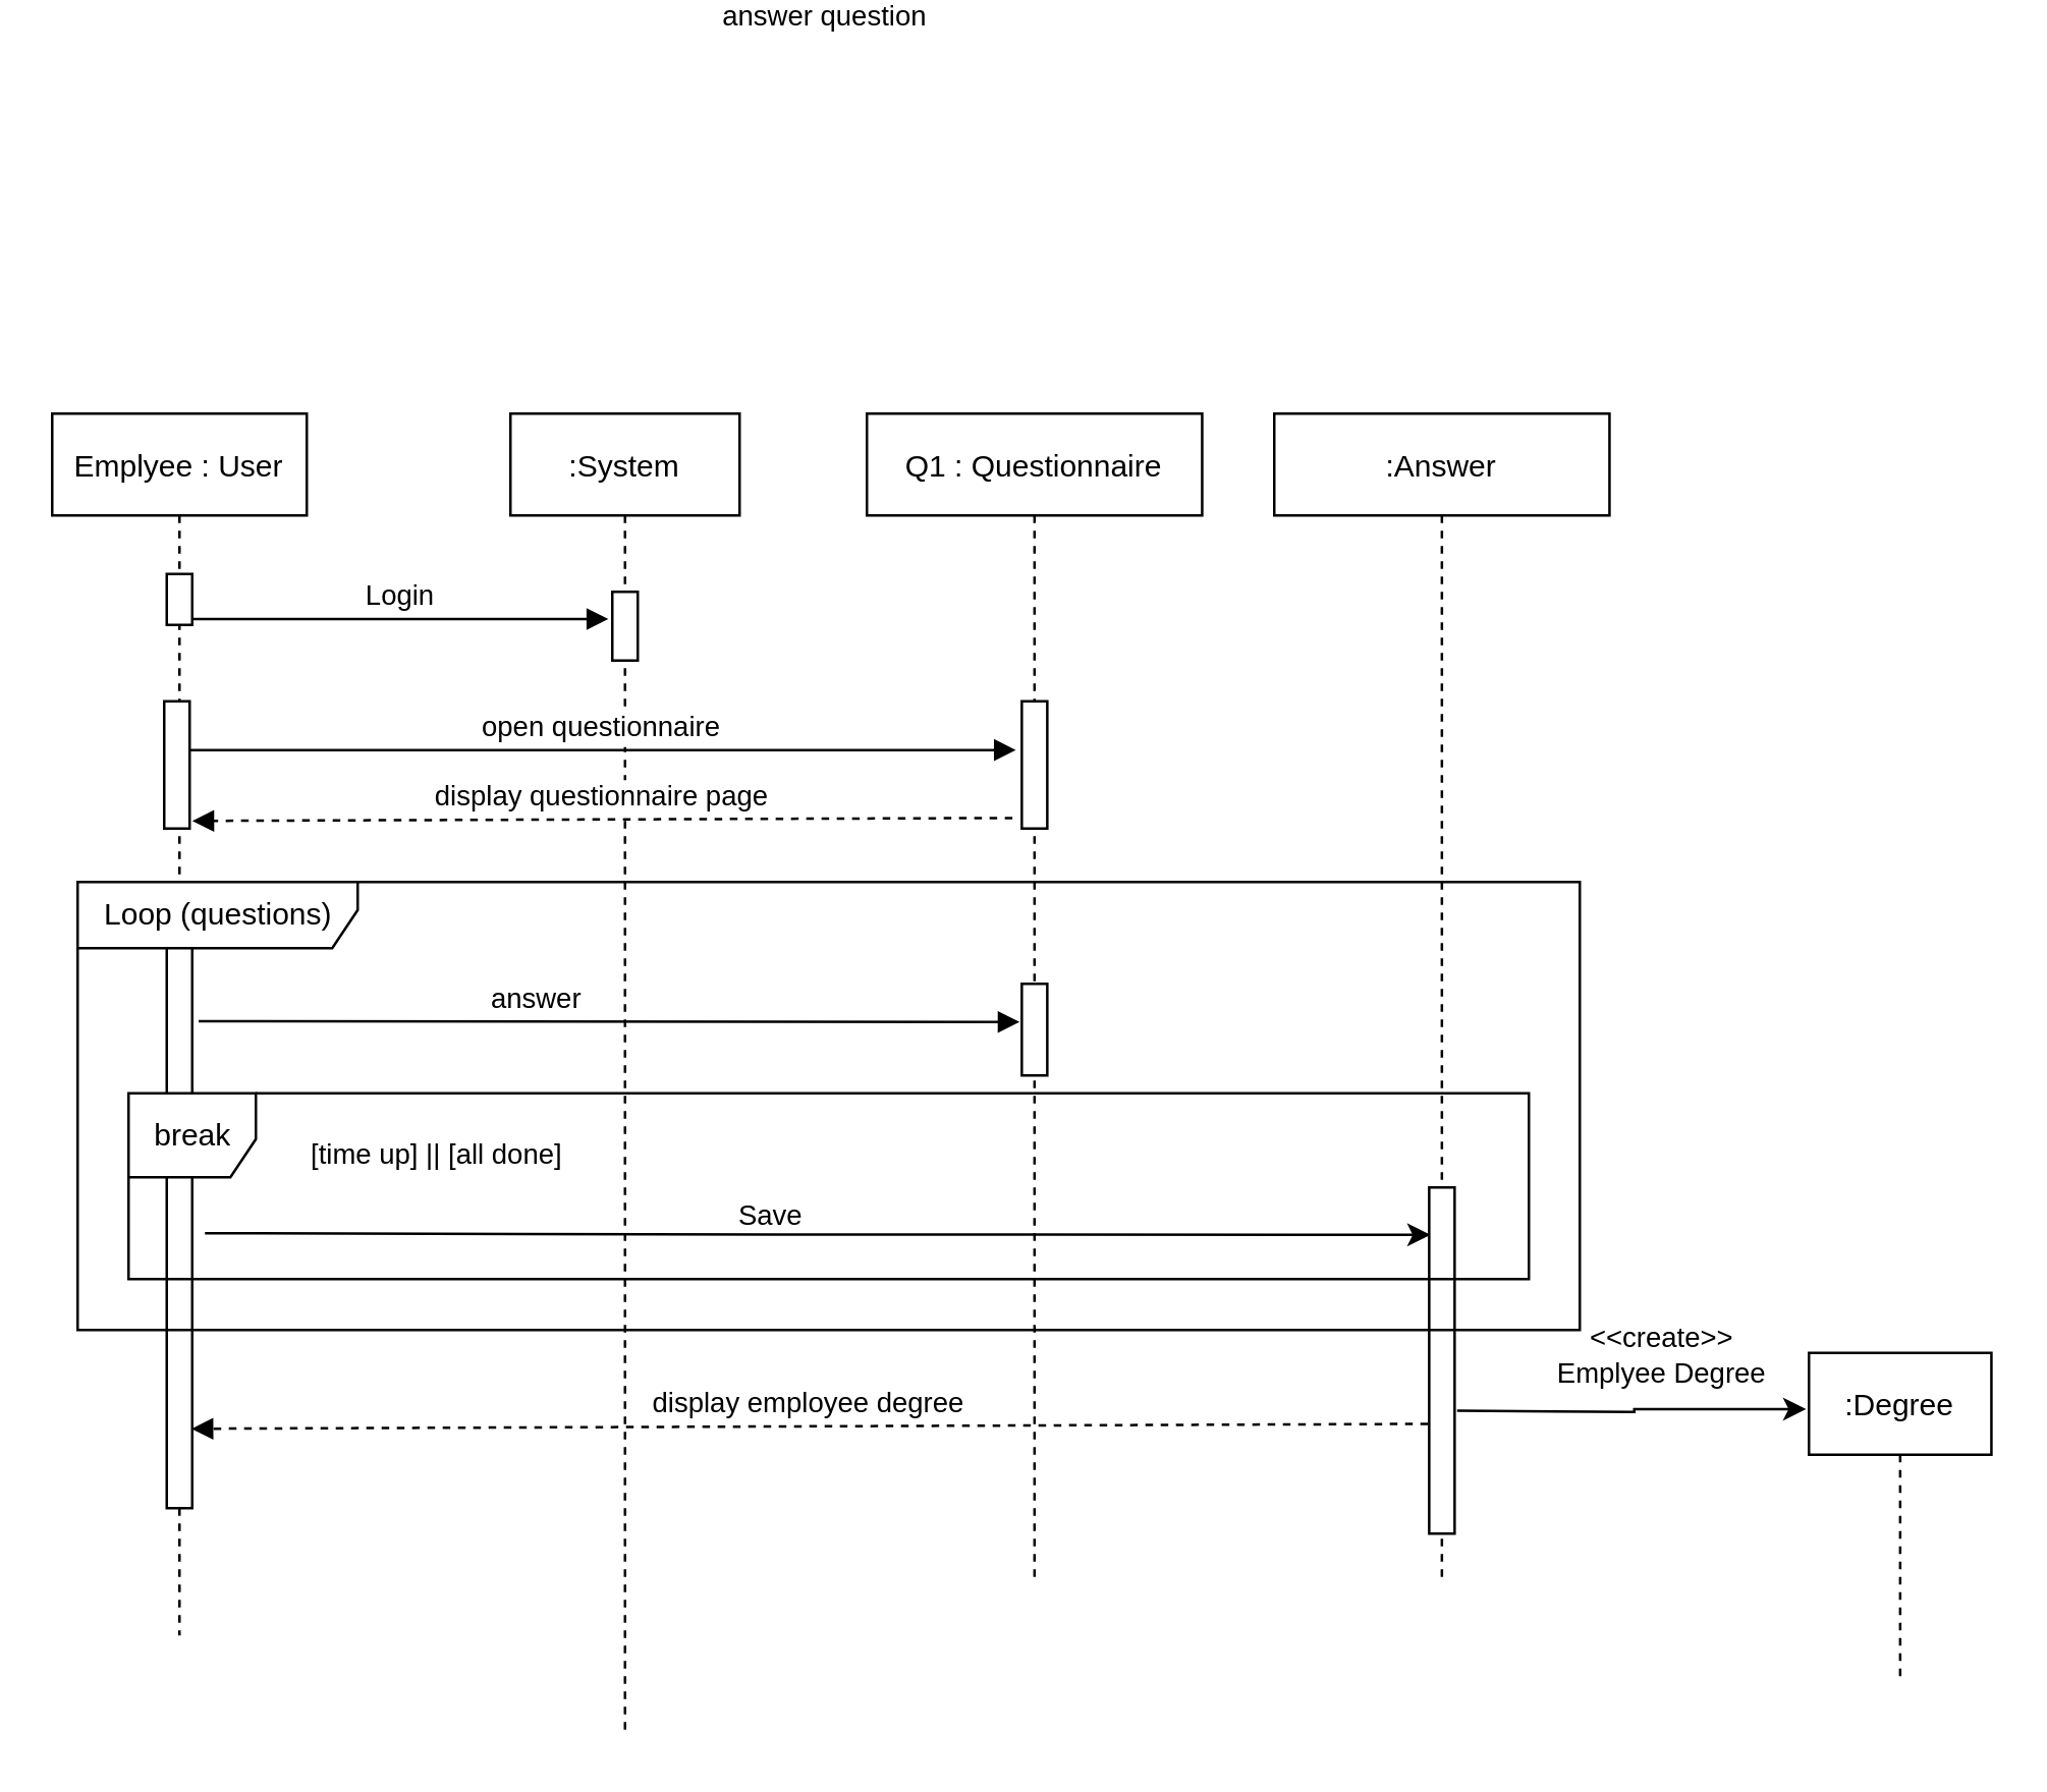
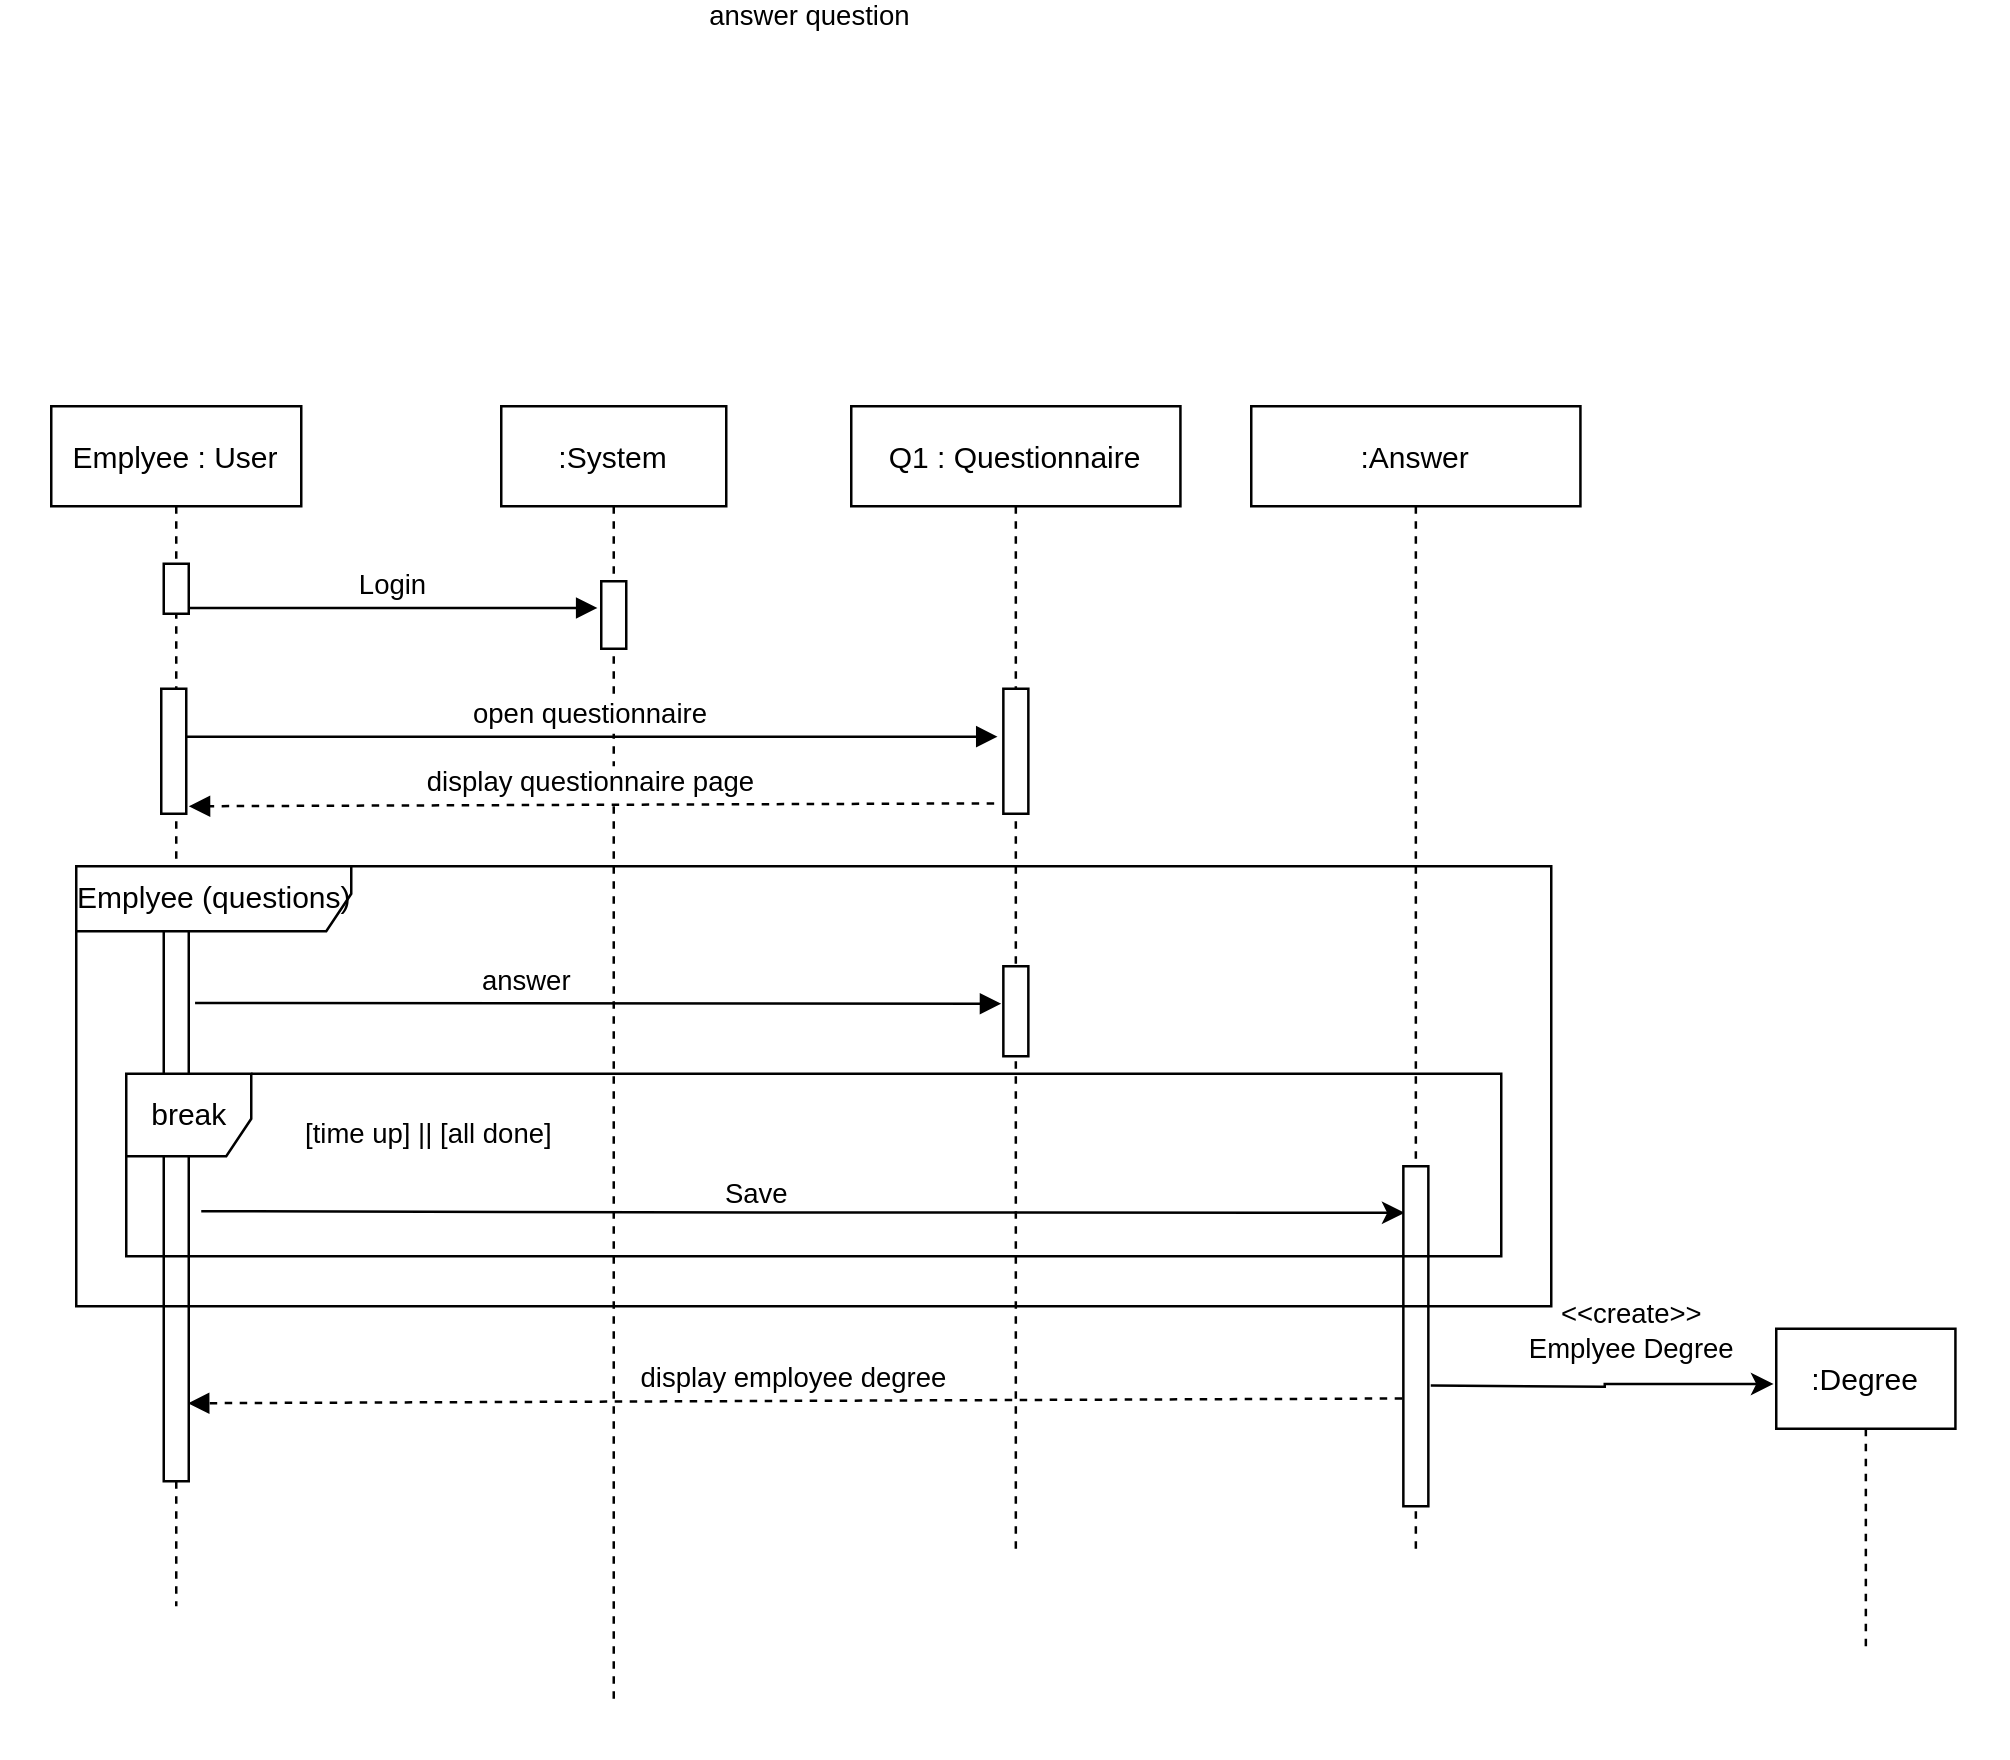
  <mxCell id="0" />
  <mxCell id="1" parent="0" />
  <mxCell id="2" value="Emplyee : User" style="shape=umlLifeline;perimeter=lifelinePerimeter;container=1;collapsible=0;recursiveResize=0;rounded=0;shadow=0;strokeWidth=1;" vertex="1" parent="1"><mxGeometry x="20" y="20" width="100" height="480" as="geometry" /></mxCell>
  <mxCell id="3" value="" style="points=[];perimeter=orthogonalPerimeter;rounded=0;shadow=0;strokeWidth=1;" vertex="1" parent="2"><mxGeometry x="45" y="190" width="10" height="240" as="geometry" /></mxCell>
  <mxCell id="4" value="" style="points=[];perimeter=orthogonalPerimeter;rounded=0;shadow=0;strokeWidth=1;" vertex="1" parent="2"><mxGeometry x="45" y="63" width="10" height="20" as="geometry" /></mxCell>
  <mxCell id="5" value=":System" style="shape=umlLifeline;perimeter=lifelinePerimeter;container=1;collapsible=0;recursiveResize=0;rounded=0;shadow=0;strokeWidth=1;" vertex="1" parent="1"><mxGeometry x="200" y="20" width="90" height="520" as="geometry" /></mxCell>
  <mxCell id="6" value="" style="points=[];perimeter=orthogonalPerimeter;rounded=0;shadow=0;strokeWidth=1;" vertex="1" parent="5"><mxGeometry x="40" y="70" width="10" height="27" as="geometry" /></mxCell>
  <mxCell id="7" value="Login" style="verticalAlign=bottom;endArrow=block;shadow=0;strokeWidth=1;entryX=-0.152;entryY=0.395;entryDx=0;entryDy=0;entryPerimeter=0;" edge="1" parent="1" source="4" target="6"><mxGeometry relative="1" as="geometry"><mxPoint x="40" y="90" as="sourcePoint" /><mxPoint x="180" y="99.99" as="targetPoint" /></mxGeometry></mxCell>
  <mxCell id="8" value="Q1 : Questionnaire" style="shape=umlLifeline;perimeter=lifelinePerimeter;container=0;collapsible=0;recursiveResize=0;rounded=0;shadow=0;strokeWidth=1;" vertex="1" parent="1"><mxGeometry x="340" y="20" width="131.67" height="460" as="geometry" /></mxCell>
  <mxCell id="9" value="" style="points=[];perimeter=orthogonalPerimeter;rounded=0;shadow=0;strokeWidth=1;" vertex="1" parent="1"><mxGeometry x="64" y="133" width="10" height="50" as="geometry" /></mxCell>
  <mxCell id="10" value="" style="points=[];perimeter=orthogonalPerimeter;rounded=0;shadow=0;strokeWidth=1;" vertex="1" parent="1"><mxGeometry x="400.84" y="133" width="10" height="50" as="geometry" /></mxCell>
  <mxCell id="11" value="open questionnaire" style="verticalAlign=bottom;endArrow=block;shadow=0;strokeWidth=1;entryX=-0.233;entryY=0.383;entryDx=0;entryDy=0;entryPerimeter=0;" edge="1" parent="1" source="9" target="10"><mxGeometry relative="1" as="geometry"><mxPoint x="134" y="162.67" as="sourcePoint" /><mxPoint x="254" y="162.67" as="targetPoint" /></mxGeometry></mxCell>
  <mxCell id="12" value="display questionnaire page" style="verticalAlign=bottom;endArrow=block;shadow=0;strokeWidth=1;exitX=-0.367;exitY=0.917;exitDx=0;exitDy=0;exitPerimeter=0;entryX=1.1;entryY=0.94;entryDx=0;entryDy=0;entryPerimeter=0;dashed=1;" edge="1" parent="1" source="10" target="9"><mxGeometry relative="1" as="geometry"><mxPoint x="414" y="173" as="sourcePoint" /><mxPoint x="431.67" y="170.66" as="targetPoint" /><Array as="points" /></mxGeometry></mxCell>
  <mxCell id="13" value="answer question" style="verticalAlign=bottom;endArrow=block;shadow=0;strokeWidth=1;startArrow=none;exitX=1.252;exitY=0.382;exitDx=0;exitDy=0;exitPerimeter=0;" edge="1" parent="1"><mxGeometry x="1" y="219" relative="1" as="geometry"><mxPoint x="77.52" y="258.66" as="sourcePoint" /><mxPoint x="400" y="259" as="targetPoint" /><mxPoint x="-76" y="-167" as="offset" /></mxGeometry></mxCell>
  <mxCell id="14" value="answer" style="edgeLabel;html=1;align=center;verticalAlign=middle;resizable=0;points=[];" vertex="1" connectable="0" parent="13"><mxGeometry x="-0.179" relative="1" as="geometry"><mxPoint y="-9" as="offset" /></mxGeometry></mxCell>
  <mxCell id="15" value="" style="points=[];perimeter=orthogonalPerimeter;rounded=0;shadow=0;strokeWidth=1;" vertex="1" parent="1"><mxGeometry x="400.84" y="244" width="10" height="36" as="geometry" /></mxCell>
  <mxCell id="16" value=":Answer" style="shape=umlLifeline;perimeter=lifelinePerimeter;container=0;collapsible=0;recursiveResize=0;rounded=0;shadow=0;strokeWidth=1;" vertex="1" parent="1"><mxGeometry x="500" y="20" width="131.67" height="460" as="geometry" /></mxCell>
  <mxCell id="17" value="" style="edgeStyle=orthogonalEdgeStyle;rounded=0;orthogonalLoop=1;jettySize=auto;html=1;entryX=0.049;entryY=0.137;entryDx=0;entryDy=0;entryPerimeter=0;" edge="1" parent="1" target="21"><mxGeometry relative="1" as="geometry"><mxPoint x="80" y="342" as="sourcePoint" /></mxGeometry></mxCell>
  <mxCell id="18" value="Save" style="edgeLabel;html=1;align=center;verticalAlign=middle;resizable=0;points=[];" vertex="1" connectable="0" parent="17"><mxGeometry x="-0.077" y="-2" relative="1" as="geometry"><mxPoint y="-10" as="offset" /></mxGeometry></mxCell>
  <mxCell id="19" style="edgeStyle=orthogonalEdgeStyle;rounded=0;orthogonalLoop=1;jettySize=auto;html=1;exitX=1.097;exitY=0.498;exitDx=0;exitDy=0;exitPerimeter=0;entryX=-0.015;entryY=0.17;entryDx=0;entryDy=0;entryPerimeter=0;" edge="1" parent="1" target="23"><mxGeometry relative="1" as="geometry"><mxPoint x="571.81" y="411.728" as="sourcePoint" /><mxPoint x="660" y="440" as="targetPoint" /></mxGeometry></mxCell>
  <mxCell id="20" value="&amp;lt;&amp;lt;create&amp;gt;&amp;gt;&lt;br&gt;Emplyee Degree" style="edgeLabel;html=1;align=center;verticalAlign=middle;resizable=0;points=[];" vertex="1" connectable="0" parent="19"><mxGeometry x="0.177" y="-1" relative="1" as="geometry"><mxPoint y="-23" as="offset" /></mxGeometry></mxCell>
  <mxCell id="21" value="" style="points=[];perimeter=orthogonalPerimeter;rounded=0;shadow=0;strokeWidth=1;" vertex="1" parent="1"><mxGeometry x="560.84" y="324" width="10" height="136" as="geometry" /></mxCell>
  <mxCell id="22" value="&lt;div style=&quot;text-align: center&quot;&gt;&lt;font face=&quot;helvetica&quot;&gt;&lt;span style=&quot;font-size: 11px ; background-color: rgb(255 , 255 , 255)&quot;&gt;[time up] || [all done]&lt;/span&gt;&lt;/font&gt;&lt;/div&gt;" style="text;whiteSpace=wrap;html=1;" vertex="1" parent="1"><mxGeometry x="120" y="297" width="120" height="30" as="geometry" /></mxCell>
  <mxCell id="23" value=":Degree" style="shape=umlLifeline;perimeter=lifelinePerimeter;container=0;collapsible=0;recursiveResize=0;rounded=0;shadow=0;strokeWidth=1;" vertex="1" parent="1"><mxGeometry x="710" y="389" width="71.67" height="130" as="geometry" /></mxCell>
  <mxCell id="24" value="display employee degree" style="verticalAlign=bottom;endArrow=block;shadow=0;strokeWidth=1;exitX=-0.046;exitY=0.683;exitDx=0;exitDy=0;exitPerimeter=0;entryX=0.967;entryY=0.87;entryDx=0;entryDy=0;entryPerimeter=0;dashed=1;" edge="1" parent="1" source="21" target="3"><mxGeometry relative="1" as="geometry"><mxPoint x="422.17" y="490" as="sourcePoint" /><mxPoint x="100" y="491.15" as="targetPoint" /><Array as="points" /></mxGeometry></mxCell>
  <mxCell id="25" value="break" style="shape=umlFrame;tabWidth=110;tabHeight=30;tabPosition=left;html=1;boundedLbl=1;labelInHeader=1;width=50;height=33;container=0;" vertex="1" parent="1"><mxGeometry x="50" y="287" width="550" height="73" as="geometry" /></mxCell>
- <mxCell id="26" value="Loop (questions)" style="shape=umlFrame;tabWidth=110;tabHeight=30;tabPosition=left;html=1;boundedLbl=1;labelInHeader=1;width=110;height=26;container=0;" vertex="1" parent="1"><mxGeometry x="30" y="204" width="590" height="176" as="geometry" /></mxCell>
+ <mxCell id="26" value="Emplyee (questions)" style="shape=umlFrame;tabWidth=110;tabHeight=30;tabPosition=left;html=1;boundedLbl=1;labelInHeader=1;width=110;height=26;container=0;" vertex="1" parent="1"><mxGeometry x="30" y="204" width="590" height="176" as="geometry" /></mxCell>
